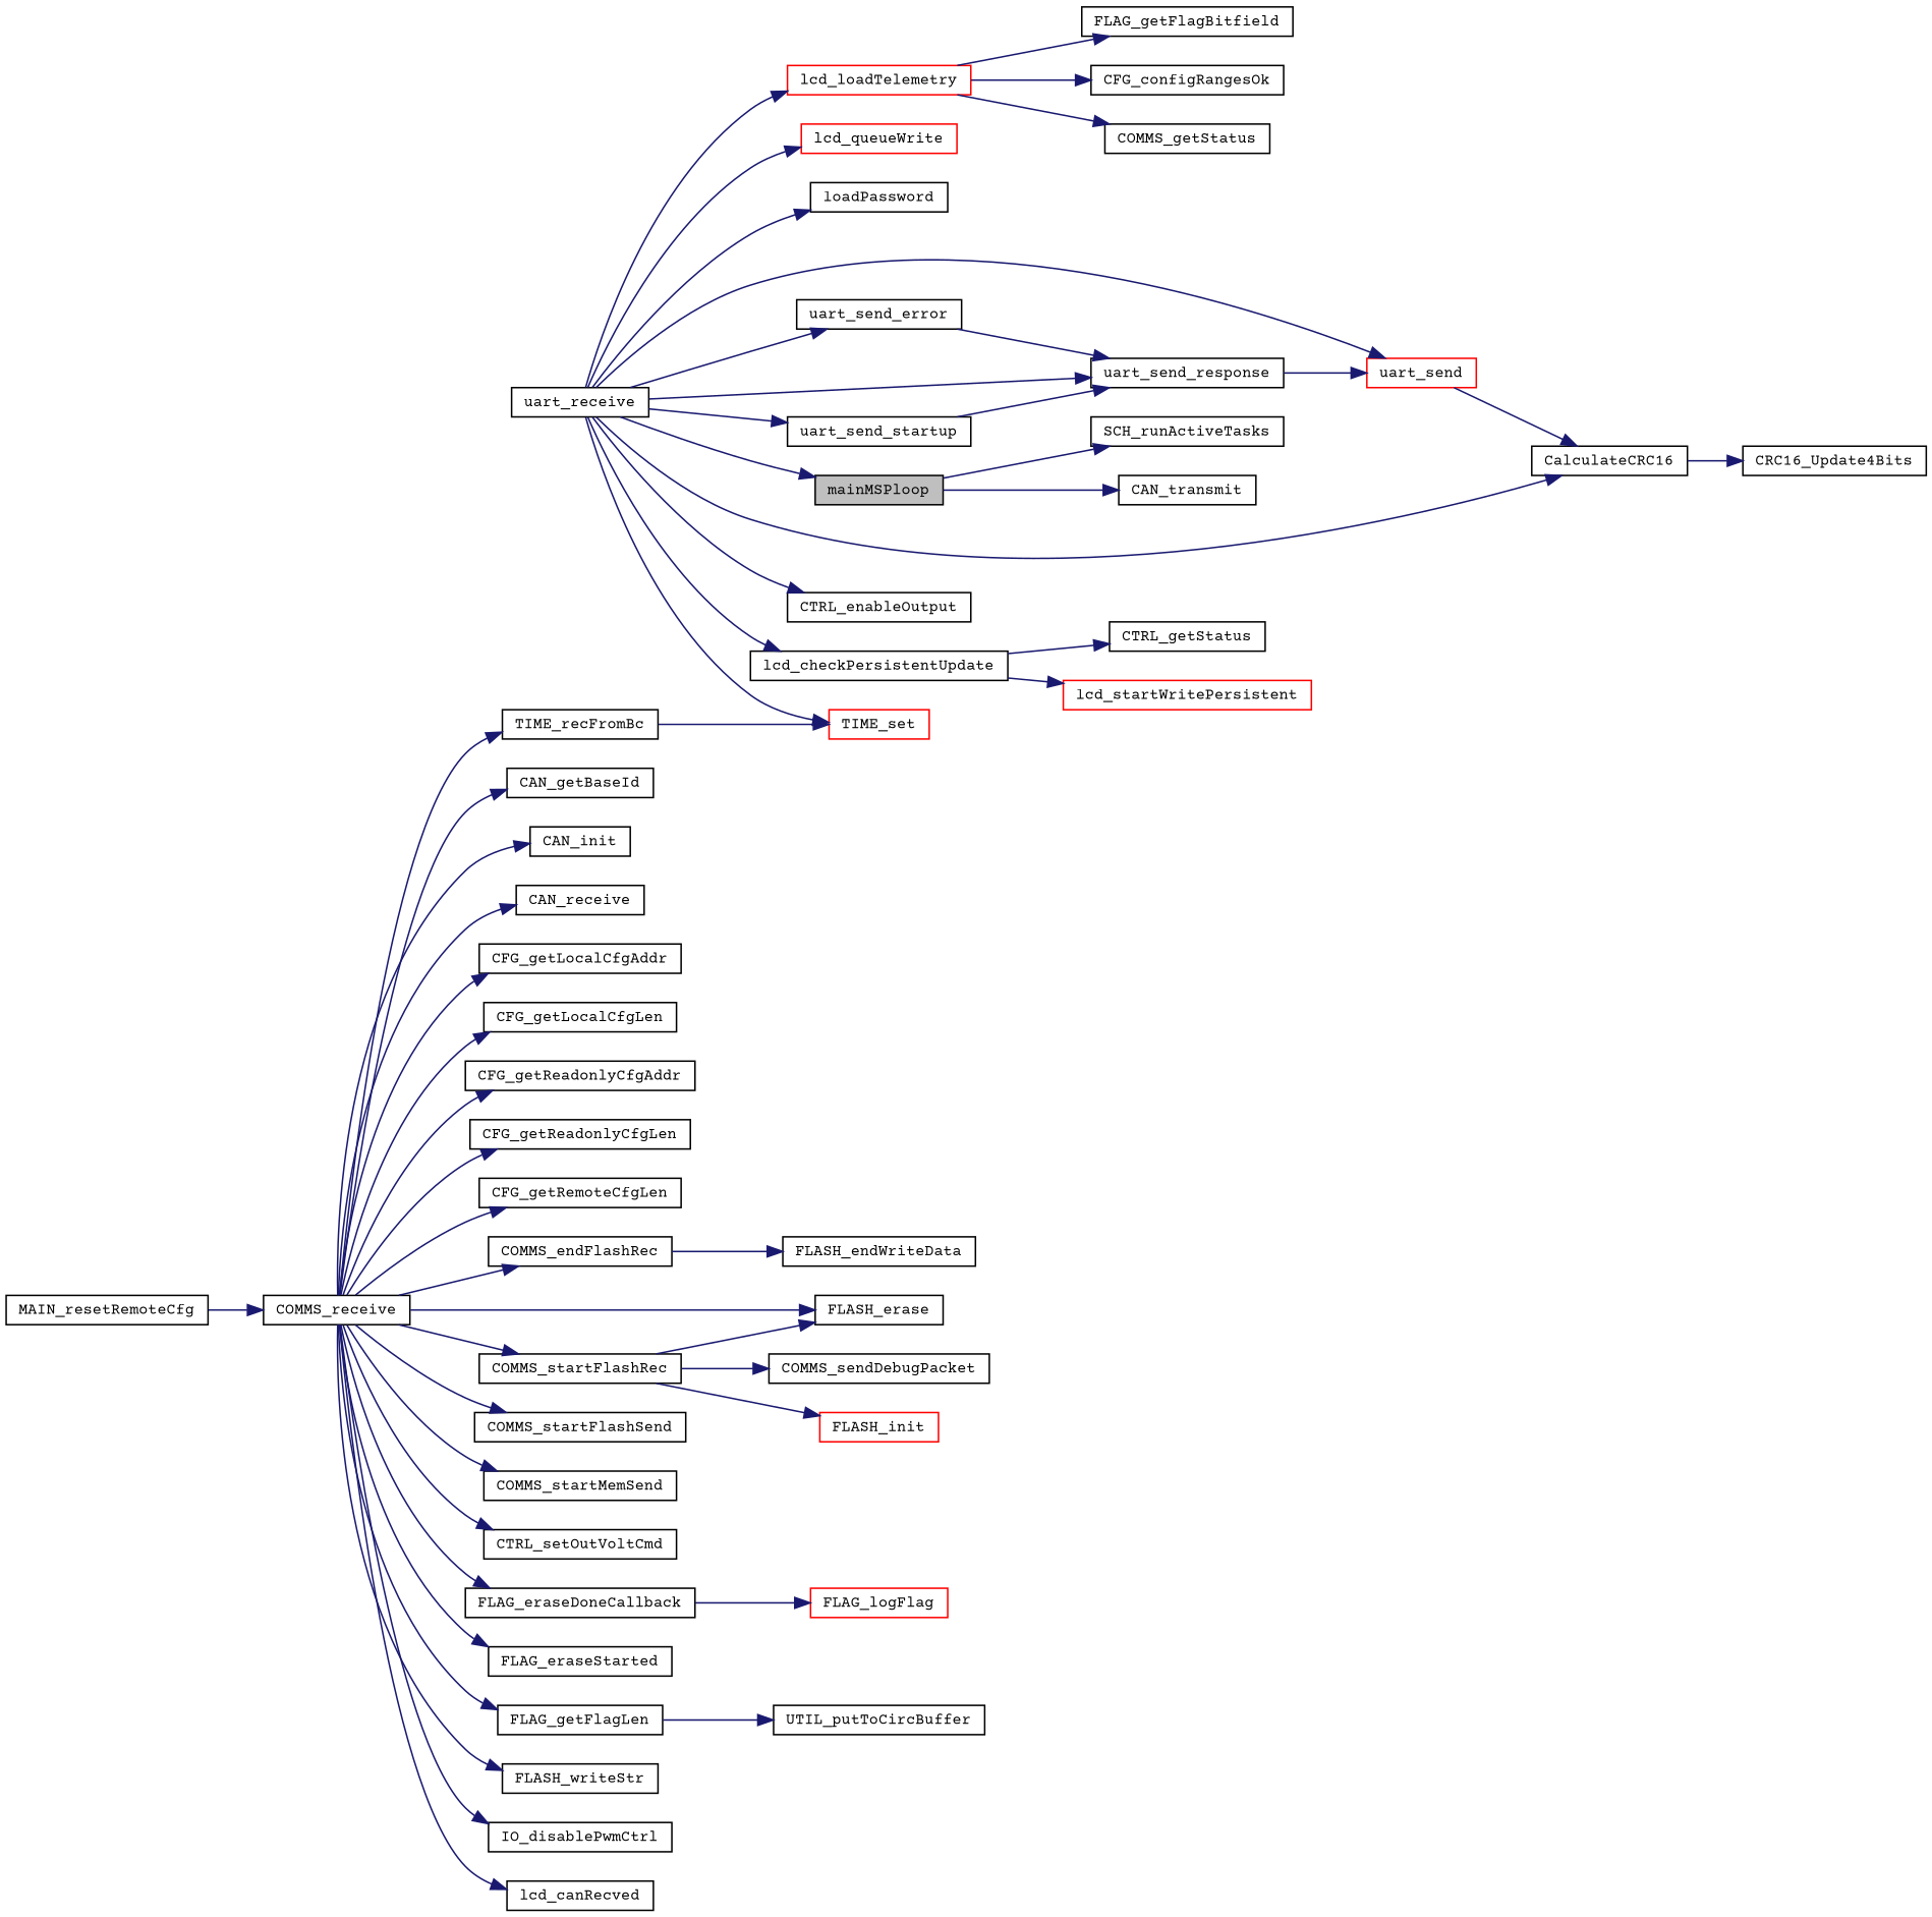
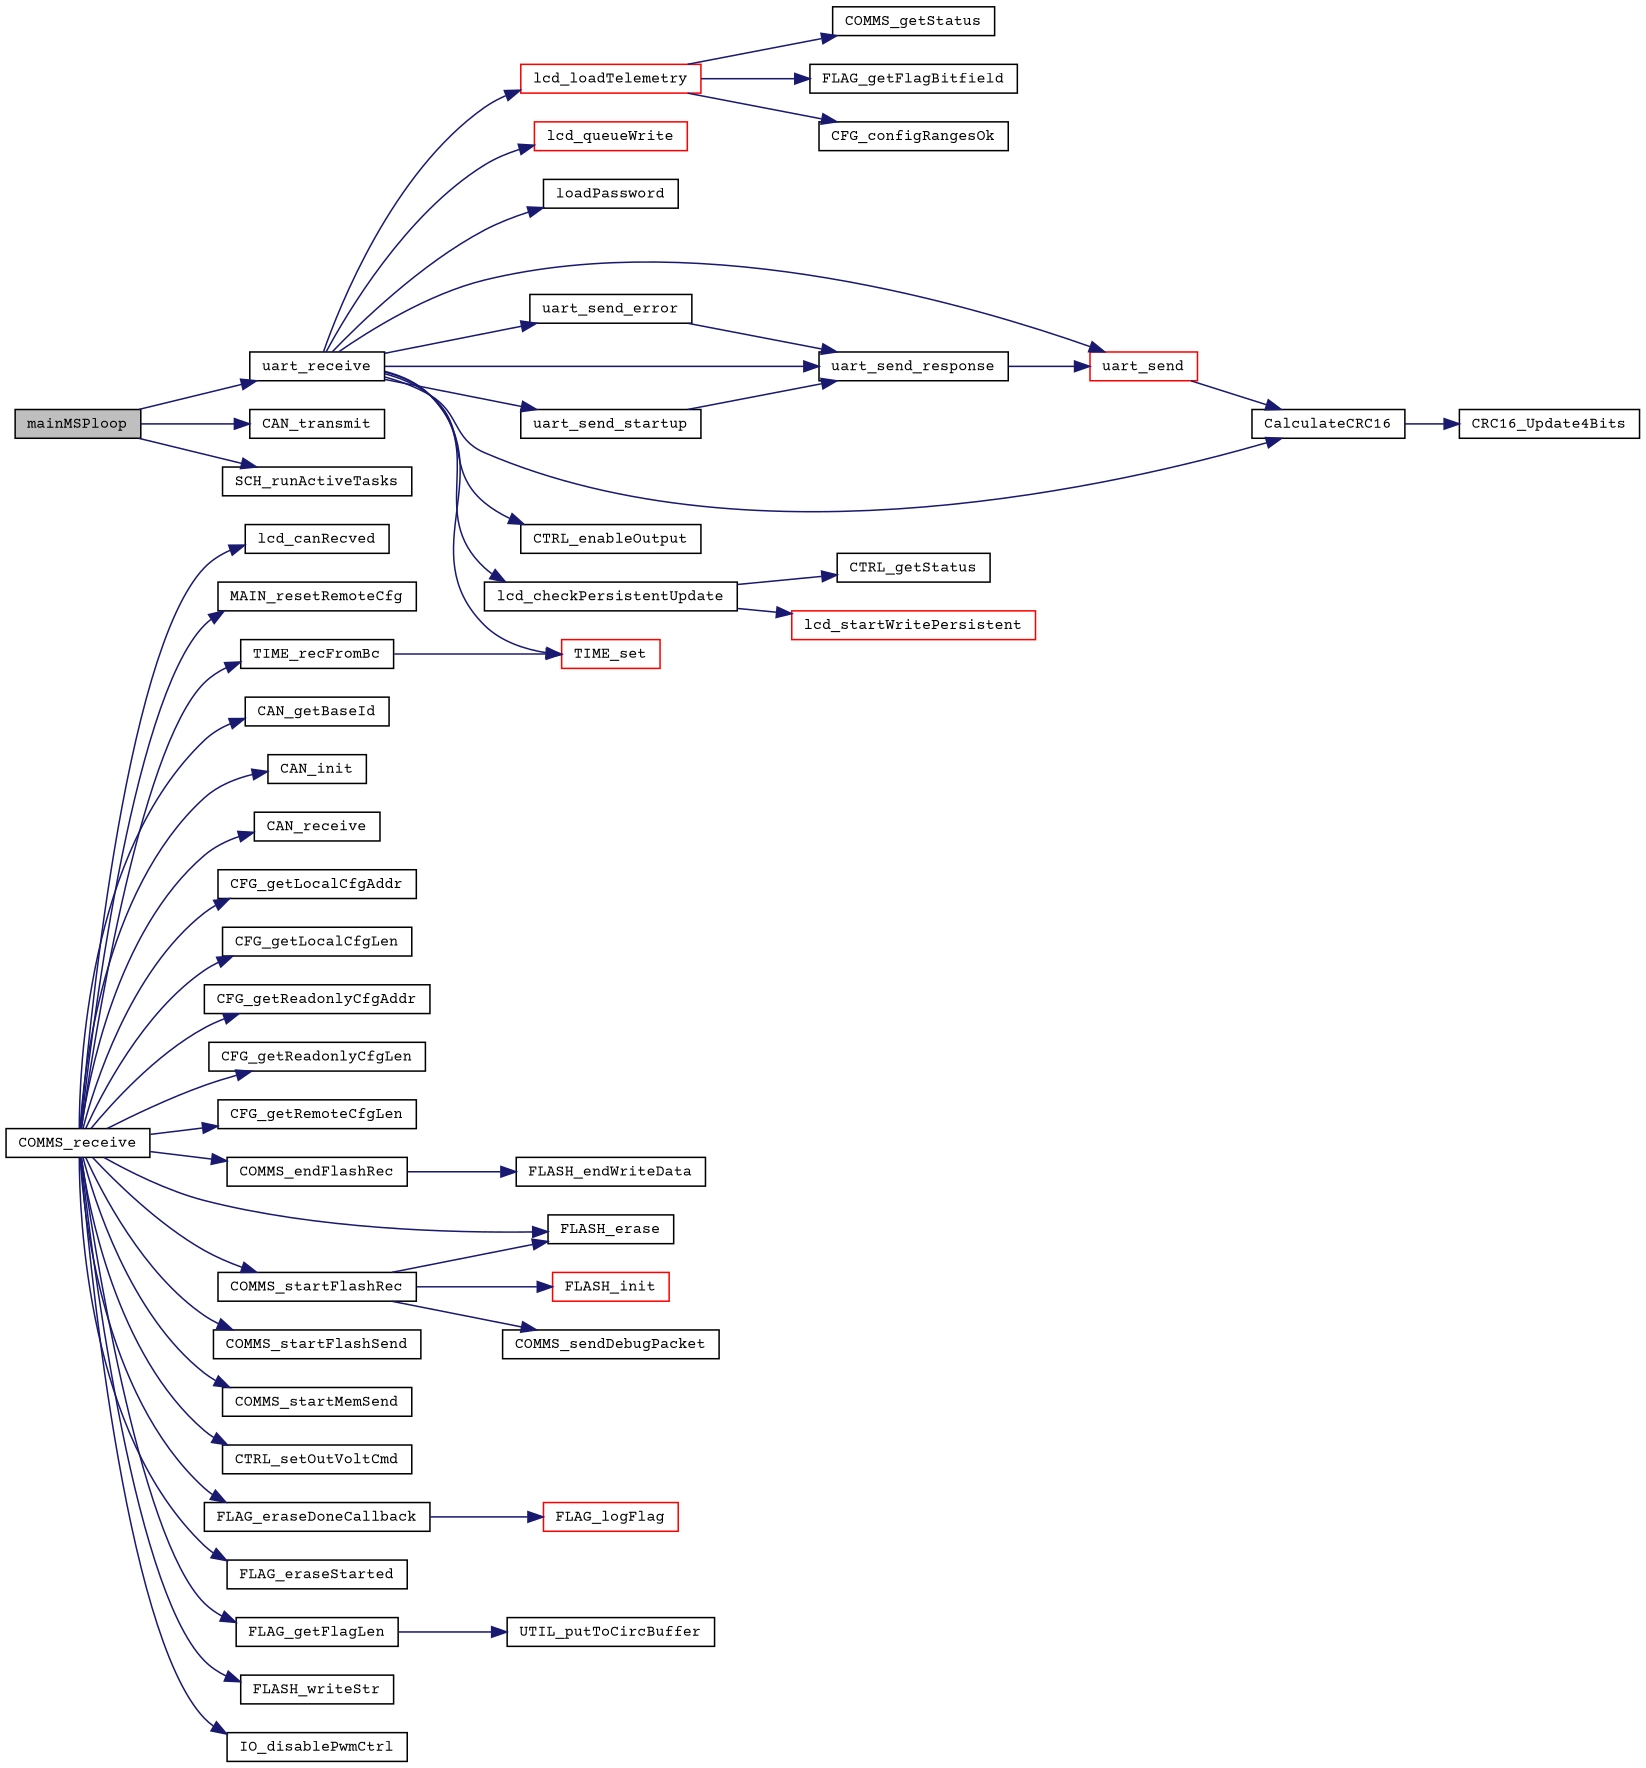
  digraph {
    fontname="Courier Prime"
    rankdir=LR
    node [color=black fillcolor=white fontname="Courier Prime" fontsize=10 shape=record style=filled]
    edge [color=midnightblue fontname="Courier Prime" fontsize=10 labelfontname=Helvetica labelfontsize=10 style=solid]
    n1 [fillcolor=grey75 fontcolor=black height=0.2 label=mainMSPloop width=0.4]
    n2 [height=0.2 label=CAN_transmit width=0.4]
    n3 [height=0.2 label=SCH_runActiveTasks width=0.4]
    n4 [height=0.2 label=uart_receive width=0.4]
    n5 [height=0.2 label=COMMS_receive width=0.4]
    n6 [height=0.2 label=CAN_getBaseId width=0.4]
    n7 [height=0.2 label=CAN_init width=0.4]
    n8 [height=0.2 label=CAN_receive width=0.4]
    n9 [height=0.2 label=CFG_getLocalCfgAddr width=0.4]
    n10 [height=0.2 label=CFG_getLocalCfgLen width=0.4]
    n11 [height=0.2 label=CFG_getReadonlyCfgAddr width=0.4]
    n12 [height=0.2 label=CFG_getReadonlyCfgLen width=0.4]
    n13 [height=0.2 label=CFG_getRemoteCfgLen width=0.4]
    n14 [height=0.2 label=COMMS_endFlashRec width=0.4]
    n15 [height=0.2 label=COMMS_startFlashRec width=0.4]
    n16 [height=0.2 label=FLASH_erase width=0.4]
    n17 [height=0.2 label=COMMS_startFlashSend width=0.4]
    n18 [height=0.2 label=COMMS_startMemSend width=0.4]
    n19 [height=0.2 label=CTRL_setOutVoltCmd width=0.4]
    n20 [height=0.2 label=FLAG_eraseDoneCallback width=0.4]
    n21 [height=0.2 label=FLAG_eraseStarted width=0.4]
    n22 [height=0.2 label=FLAG_getFlagLen width=0.4]
    n23 [height=0.2 label=FLASH_writeStr width=0.4]
    n24 [height=0.2 label=IO_disablePwmCtrl width=0.4]
    n25 [height=0.2 label=lcd_canRecved width=0.4]
    n26 [height=0.2 label=MAIN_resetRemoteCfg width=0.4]
    n27 [height=0.2 label=TIME_recFromBc width=0.4]
    n28 [color=red height=0.2 label=TIME_set width=0.4]
    n29 [height=0.2 label=CalculateCRC16 width=0.4]
    n30 [height=0.2 label=CTRL_enableOutput width=0.4]
    n31 [height=0.2 label=lcd_checkPersistentUpdate width=0.4]
    n32 [color=red height=0.2 label=lcd_loadTelemetry width=0.4]
    n33 [color=red height=0.2 label=lcd_queueWrite width=0.4]
    n34 [height=0.2 label=loadPassword width=0.4]
    n35 [color=red height=0.2 label=uart_send width=0.4]
    n36 [height=0.2 label=uart_send_error width=0.4]
    n37 [height=0.2 label=uart_send_response width=0.4]
    n38 [height=0.2 label=uart_send_startup width=0.4]
    n39 [height=0.2 label=FLASH_endWriteData width=0.4]
    n40 [height=0.2 label=COMMS_sendDebugPacket width=0.4]
    n41 [color=red height=0.2 label=FLASH_init width=0.4]
    n42 [color=red height=0.2 label=FLAG_logFlag width=0.4]
    n43 [height=0.2 label=UTIL_putToCircBuffer width=0.4]
    n44 [height=0.2 label=CRC16_Update4Bits width=0.4]
    n45 [color=red height=0.2 label=lcd_startWritePersistent width=0.4]
    n46 [height=0.2 label=CTRL_getStatus width=0.4]
    n47 [height=0.2 label=CFG_configRangesOk width=0.4]
    n48 [height=0.2 label=COMMS_getStatus width=0.4]
    n49 [height=0.2 label=FLAG_getFlagBitfield width=0.4]
    n1 -> n2
    n1 -> n3
-   n4 -> n1
+   n1 -> n4
    n4 -> n28
    n4 -> n29
    n4 -> n30
    n4 -> n31
    n4 -> n32
    n4 -> n33
    n4 -> n34
    n4 -> n35
    n4 -> n36
    n4 -> n37
    n4 -> n38
    n5 -> n6
    n5 -> n7
    n5 -> n8
    n5 -> n9
    n5 -> n10
    n5 -> n11
    n5 -> n12
    n5 -> n13
    n5 -> n14
    n5 -> n15
    n5 -> n16
    n5 -> n17
    n5 -> n18
    n5 -> n19
    n5 -> n20
    n5 -> n21
    n5 -> n22
    n5 -> n23
    n5 -> n24
    n5 -> n25
-   n26 -> n5
+   n5 -> n26
    n5 -> n27
    n14 -> n39
    n15 -> n16
    n15 -> n40
    n15 -> n41
    n20 -> n42
    n22 -> n43
    n27 -> n28
    n29 -> n44
    n31 -> n45
    n31 -> n46
    n32 -> n47
    n32 -> n48
    n32 -> n49
    n35 -> n29
    n36 -> n37
    n37 -> n35
    n38 -> n37
  }
